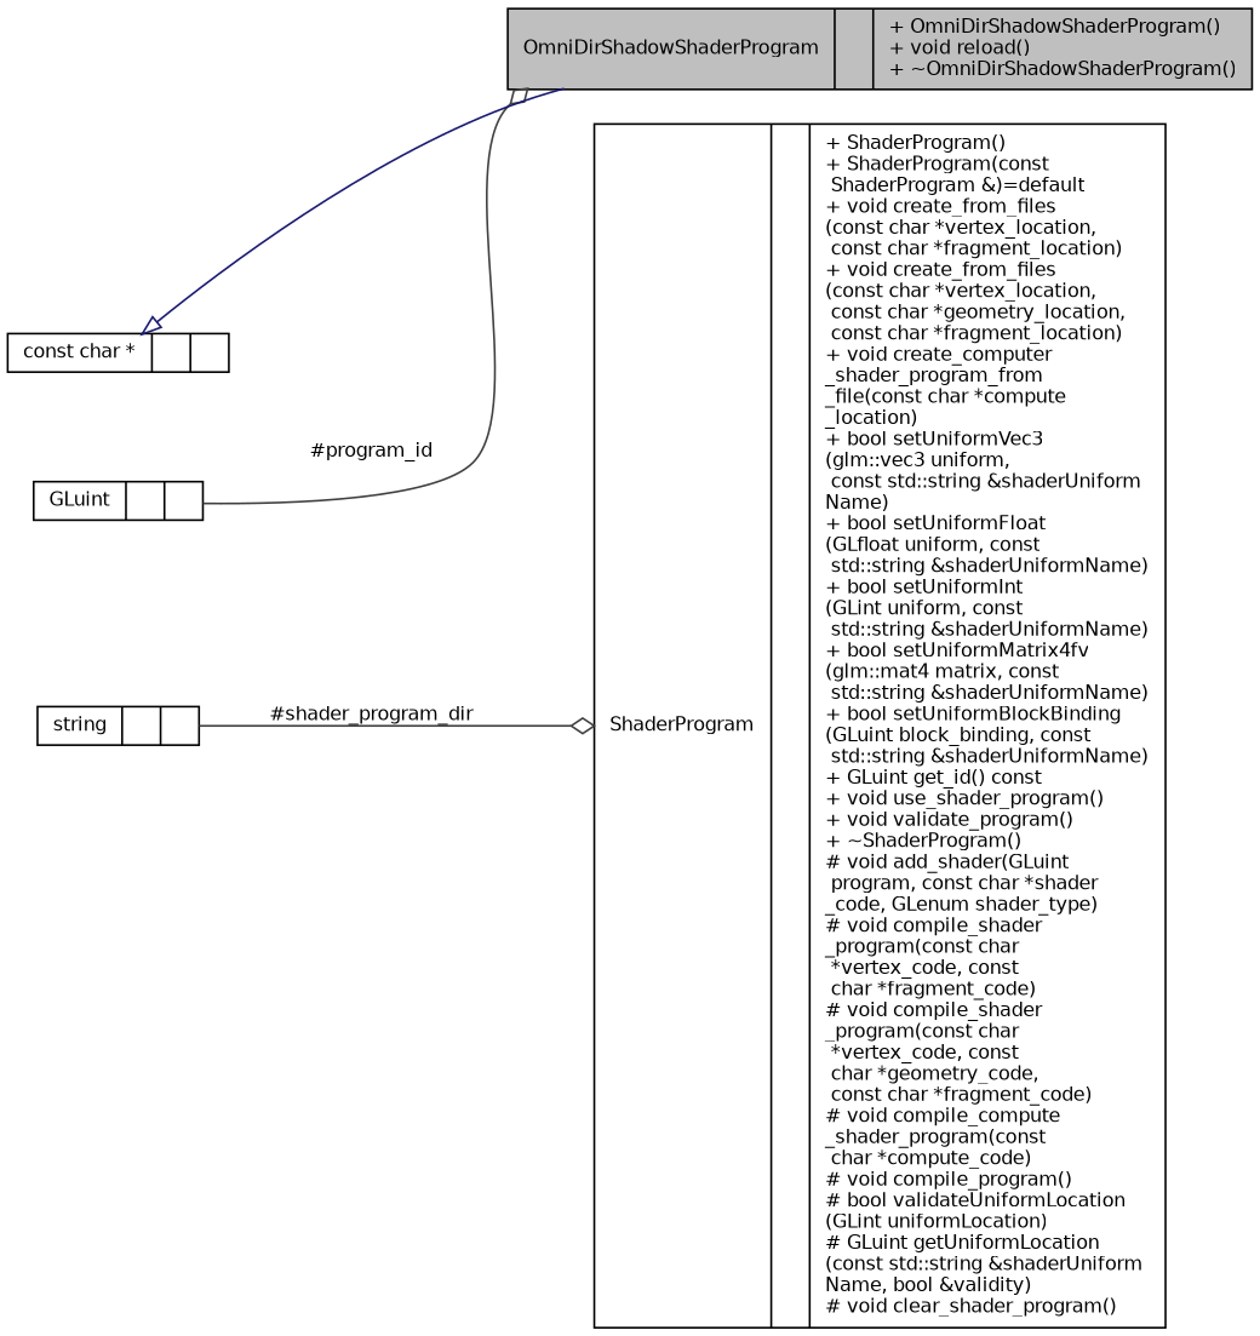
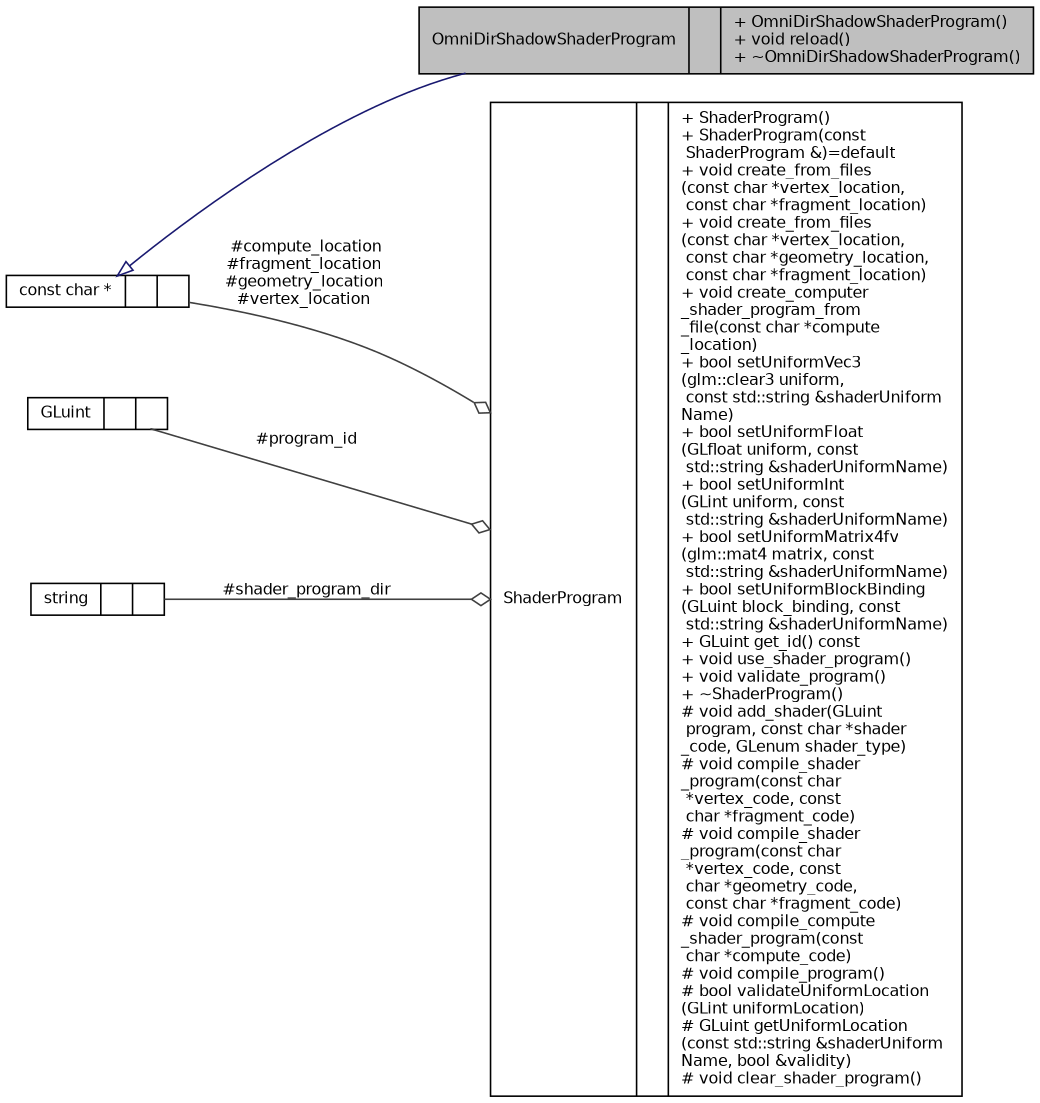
  digraph {
    rankdir=LR
    node [color=black fontname=Helvetica fontsize=10 shape=record]
    edge [arrowhead=odiamond color=grey25 fontname=Helvetica fontsize=10 labelfontname=Helvetica labelfontsize=10 style=solid]
    n1 [fillcolor=grey75 fontcolor=black height=0.2 label="{OmniDirShadowShaderProgram\n||+  OmniDirShadowShaderProgram()\l+ void reload()\l+  ~OmniDirShadowShaderProgram()\l}" style=filled width=0.4]
-   n2 [height=0.2 label="{ShaderProgram\n||+  ShaderProgram()\l+  ShaderProgram(const\l ShaderProgram &)=default\l+ void create_from_files\l(const char *vertex_location,\l const char *fragment_location)\l+ void create_from_files\l(const char *vertex_location,\l const char *geometry_location,\l const char *fragment_location)\l+ void create_computer\l_shader_program_from\l_file(const char *compute\l_location)\l+ bool setUniformVec3\l(glm::vec3 uniform,\l const std::string &shaderUniform\lName)\l+ bool setUniformFloat\l(GLfloat uniform, const\l std::string &shaderUniformName)\l+ bool setUniformInt\l(GLint uniform, const\l std::string &shaderUniformName)\l+ bool setUniformMatrix4fv\l(glm::mat4 matrix, const\l std::string &shaderUniformName)\l+ bool setUniformBlockBinding\l(GLuint block_binding, const\l std::string &shaderUniformName)\l+ GLuint get_id() const\l+ void use_shader_program()\l+ void validate_program()\l+  ~ShaderProgram()\l# void add_shader(GLuint\l program, const char *shader\l_code, GLenum shader_type)\l# void compile_shader\l_program(const char\l *vertex_code, const\l char *fragment_code)\l# void compile_shader\l_program(const char\l *vertex_code, const\l char *geometry_code,\l const char *fragment_code)\l# void compile_compute\l_shader_program(const\l char *compute_code)\l# void compile_program()\l# bool validateUniformLocation\l(GLint uniformLocation)\l# GLuint getUniformLocation\l(const std::string &shaderUniform\lName, bool &validity)\l# void clear_shader_program()\l}" width=0.4]
+   n2 [height=0.2 label="{ShaderProgram\n||+  ShaderProgram()\l+  ShaderProgram(const\l ShaderProgram &)=default\l+ void create_from_files\l(const char *vertex_location,\l const char *fragment_location)\l+ void create_from_files\l(const char *vertex_location,\l const char *geometry_location,\l const char *fragment_location)\l+ void create_computer\l_shader_program_from\l_file(const char *compute\l_location)\l+ bool setUniformVec3\l(glm::clear3 uniform,\l const std::string &shaderUniform\lName)\l+ bool setUniformFloat\l(GLfloat uniform, const\l std::string &shaderUniformName)\l+ bool setUniformInt\l(GLint uniform, const\l std::string &shaderUniformName)\l+ bool setUniformMatrix4fv\l(glm::mat4 matrix, const\l std::string &shaderUniformName)\l+ bool setUniformBlockBinding\l(GLuint block_binding, const\l std::string &shaderUniformName)\l+ GLuint get_id() const\l+ void use_shader_program()\l+ void validate_program()\l+  ~ShaderProgram()\l# void add_shader(GLuint\l program, const char *shader\l_code, GLenum shader_type)\l# void compile_shader\l_program(const char\l *vertex_code, const\l char *fragment_code)\l# void compile_shader\l_program(const char\l *vertex_code, const\l char *geometry_code,\l const char *fragment_code)\l# void compile_compute\l_shader_program(const\l char *compute_code)\l# void compile_program()\l# bool validateUniformLocation\l(GLint uniformLocation)\l# GLuint getUniformLocation\l(const std::string &shaderUniform\lName, bool &validity)\l# void clear_shader_program()\l}" width=0.4]
    n3 [height=0.2 label="{string\n||}" width=0.4]
    n4 [height=0.2 label="{GLuint\n||}" width=0.4]
    n5 [height=0.2 label="{const char *\n||}" width=0.4]
    n3 -> n2 [label=" #shader_program_dir"]
-   n4 -> n1 [label=" #program_id"]
+   n4 -> n2 [label=" #program_id"]
    n5 -> n1 [arrowtail=onormal color=midnightblue dir=back arrowhead=""]
+   n5 -> n2 [label=" #compute_location\n#fragment_location\n#geometry_location\n#vertex_location"]
  }
